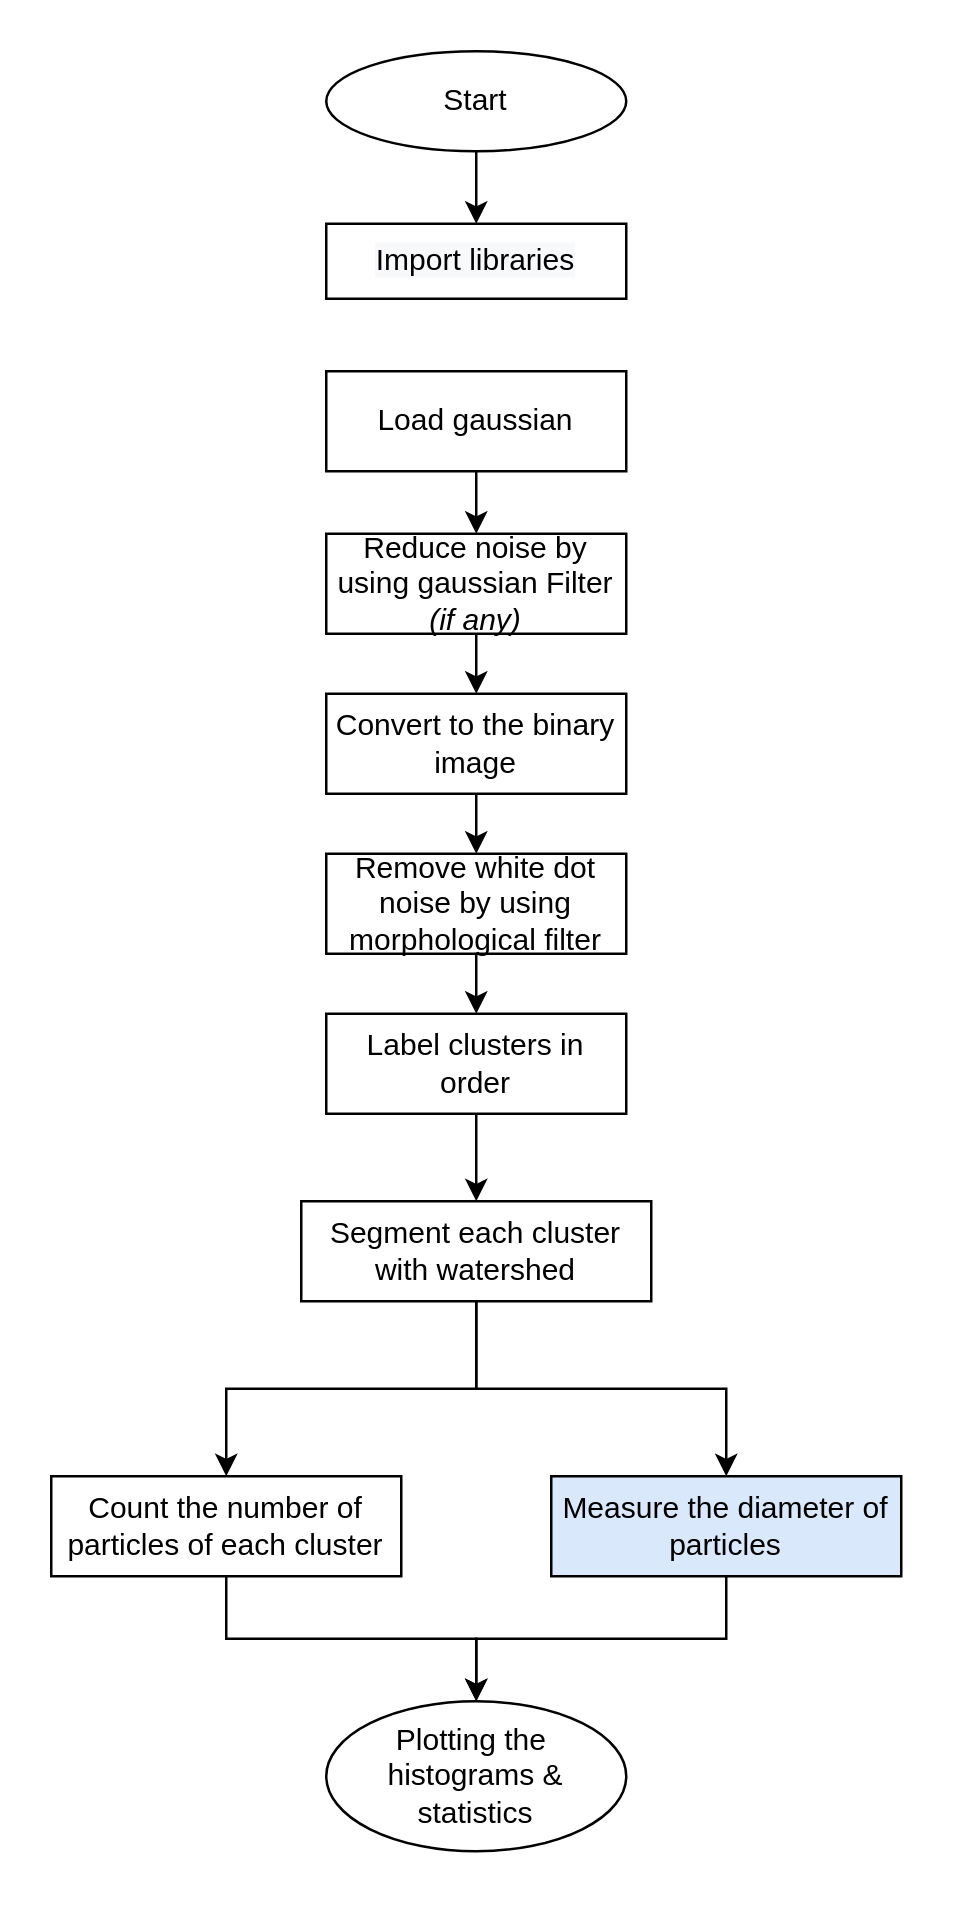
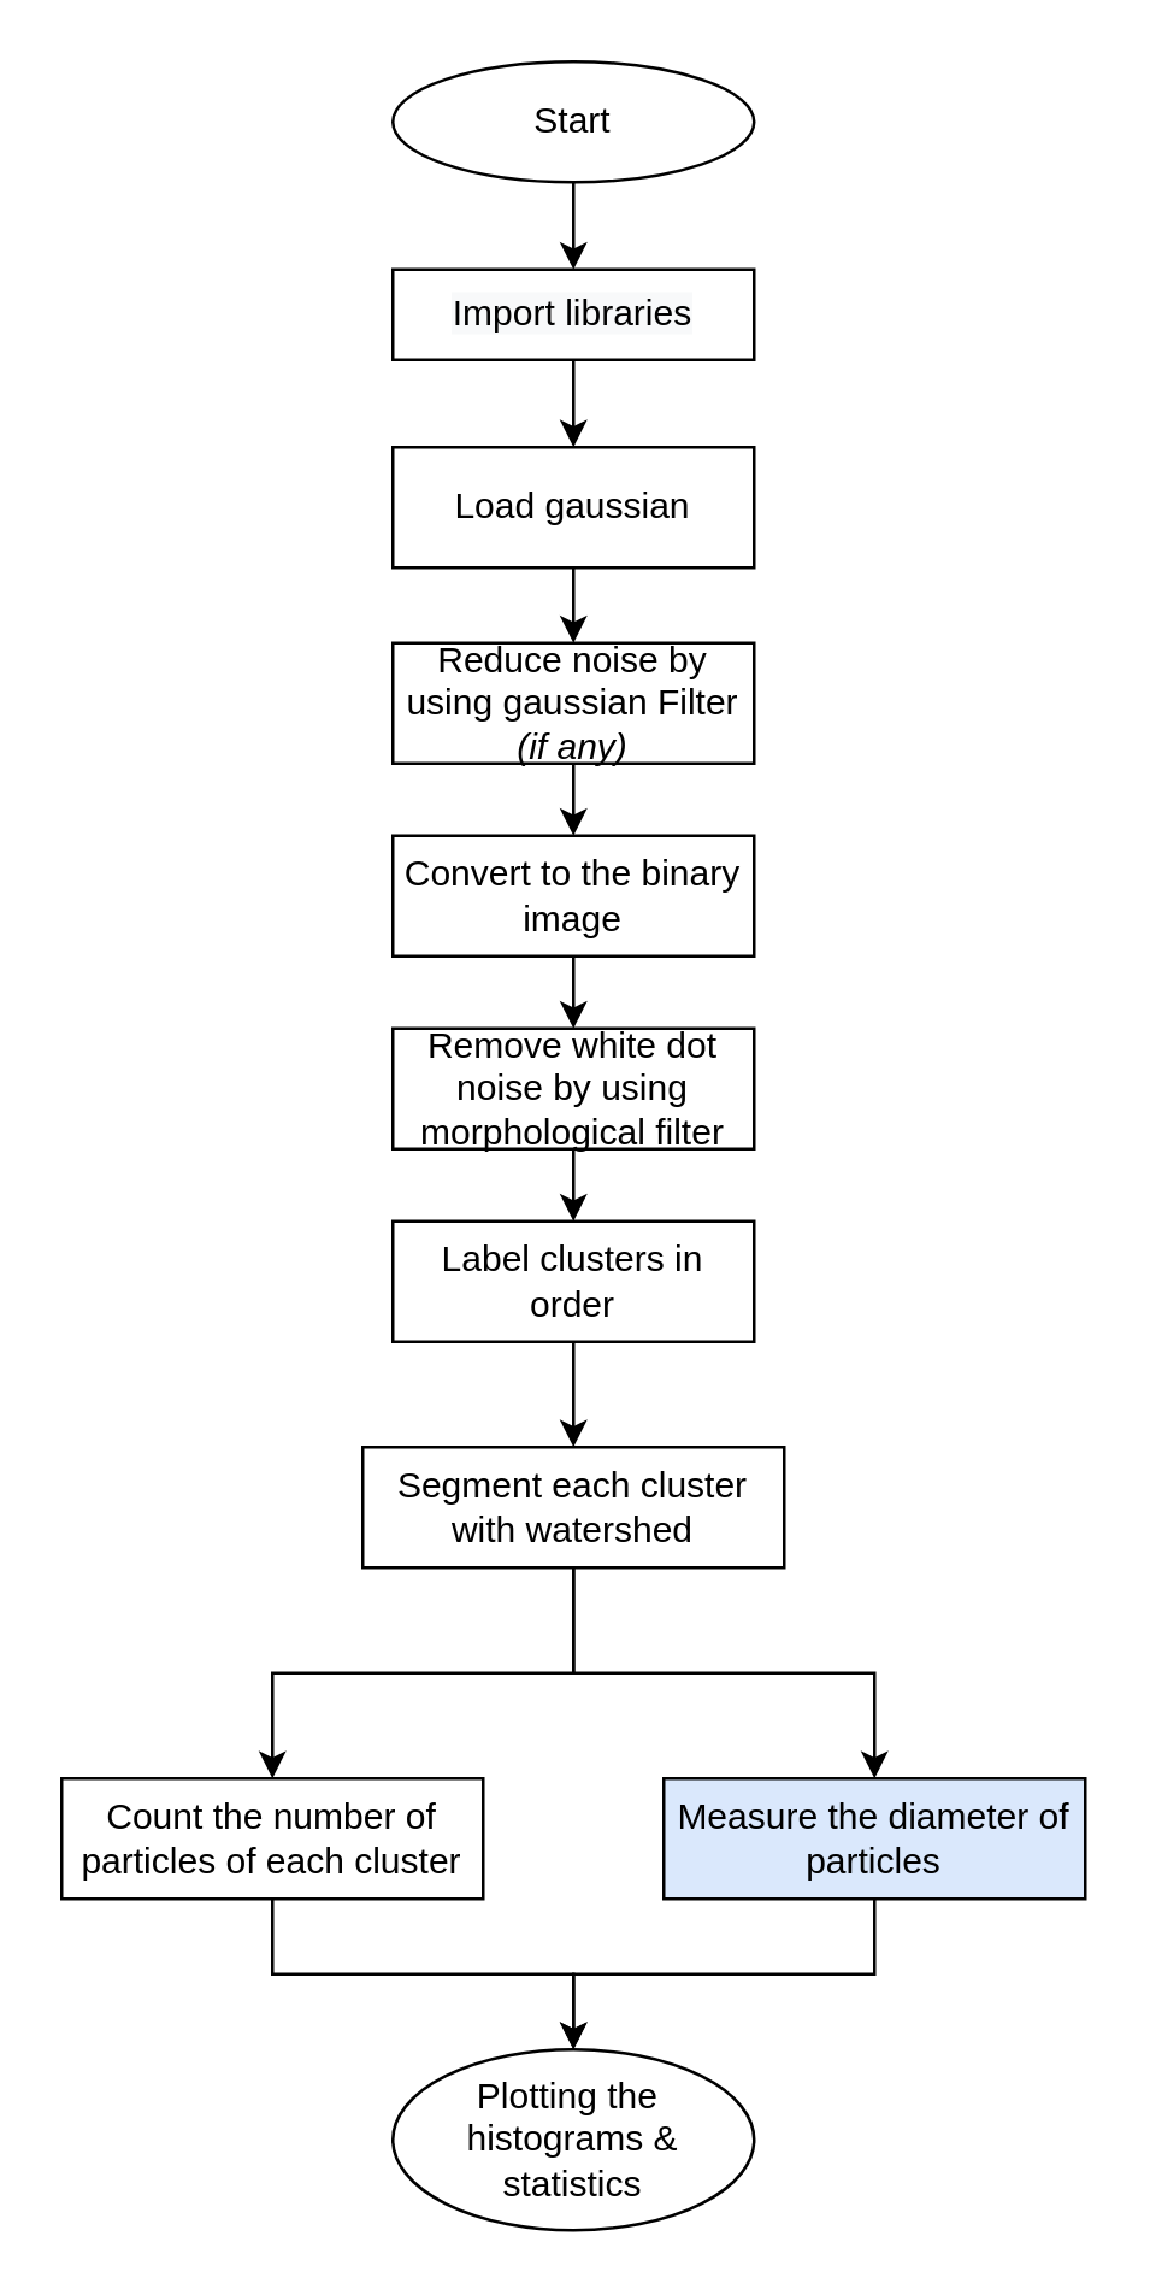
  <mxCell id="0" />
  <mxCell id="1" parent="0" />
  <mxCell id="2" style="edgeStyle=orthogonalEdgeStyle;rounded=0;orthogonalLoop=1;jettySize=auto;html=1;entryX=0.5;entryY=0;entryDx=0;entryDy=0;" edge="1" parent="1" source="3" target="21"><mxGeometry relative="1" as="geometry" /></mxCell>
  <mxCell id="3" value="Start" style="ellipse;whiteSpace=wrap;html=1;" parent="1" vertex="1"><mxGeometry x="130" y="20" width="120" height="40" as="geometry" /></mxCell>
  <mxCell id="4" style="edgeStyle=orthogonalEdgeStyle;rounded=0;orthogonalLoop=1;jettySize=auto;html=1;" edge="1" parent="1" source="5" target="7"><mxGeometry relative="1" as="geometry" /></mxCell>
  <mxCell id="5" value="Load gaussian" style="rounded=0;whiteSpace=wrap;html=1;" parent="1" vertex="1"><mxGeometry x="130" y="148" width="120" height="40" as="geometry" /></mxCell>
  <mxCell id="6" value="" style="edgeStyle=orthogonalEdgeStyle;rounded=0;orthogonalLoop=1;jettySize=auto;html=1;" parent="1" source="7" target="11" edge="1"><mxGeometry relative="1" as="geometry" /></mxCell>
  <mxCell id="7" value="Reduce noise by using gaussian Filter &lt;br&gt;&lt;i&gt;(if any)&lt;/i&gt;" style="rounded=0;whiteSpace=wrap;html=1;" parent="1" vertex="1"><mxGeometry x="130" y="213" width="120" height="40" as="geometry" /></mxCell>
  <mxCell id="8" style="edgeStyle=orthogonalEdgeStyle;rounded=0;orthogonalLoop=1;jettySize=auto;html=1;" edge="1" parent="1" source="9" target="16"><mxGeometry relative="1" as="geometry" /></mxCell>
  <mxCell id="9" value="Remove white dot noise by using morphological filter" style="rounded=0;whiteSpace=wrap;html=1;" parent="1" vertex="1"><mxGeometry x="130" y="341" width="120" height="40" as="geometry" /></mxCell>
  <mxCell id="10" value="" style="edgeStyle=orthogonalEdgeStyle;rounded=0;orthogonalLoop=1;jettySize=auto;html=1;" parent="1" source="11" target="9" edge="1"><mxGeometry relative="1" as="geometry" /></mxCell>
  <mxCell id="11" value="Convert to the binary image" style="rounded=0;whiteSpace=wrap;html=1;" parent="1" vertex="1"><mxGeometry x="130" y="277" width="120" height="40" as="geometry" /></mxCell>
  <mxCell id="12" value="" style="edgeStyle=orthogonalEdgeStyle;rounded=0;orthogonalLoop=1;jettySize=auto;html=1;entryX=0.5;entryY=0;entryDx=0;entryDy=0;" parent="1" source="13" target="14" edge="1"><mxGeometry relative="1" as="geometry"><mxPoint x="300" y="660" as="targetPoint" /></mxGeometry></mxCell>
  <mxCell id="13" value="&lt;div&gt;&lt;div&gt;Measure the diameter of particles&lt;/div&gt;&lt;/div&gt;" style="rounded=0;whiteSpace=wrap;html=1;fillColor=#dae8fc;" parent="1" vertex="1"><mxGeometry x="220" y="590" width="140" height="40" as="geometry" /></mxCell>
  <mxCell id="14" value="Plotting the&amp;nbsp;&lt;br&gt;histograms &amp;amp; statistics" style="ellipse;whiteSpace=wrap;html=1;" parent="1" vertex="1"><mxGeometry x="130" y="680" width="120" height="60" as="geometry" /></mxCell>
  <mxCell id="15" style="edgeStyle=orthogonalEdgeStyle;rounded=0;orthogonalLoop=1;jettySize=auto;html=1;entryX=0.5;entryY=0;entryDx=0;entryDy=0;" edge="1" parent="1" source="16" target="19"><mxGeometry relative="1" as="geometry" /></mxCell>
  <mxCell id="16" value="Label clusters in order" style="rounded=0;whiteSpace=wrap;html=1;" parent="1" vertex="1"><mxGeometry x="130" y="405" width="120" height="40" as="geometry" /></mxCell>
  <mxCell id="17" style="edgeStyle=orthogonalEdgeStyle;rounded=0;orthogonalLoop=1;jettySize=auto;html=1;exitX=0.5;exitY=1;exitDx=0;exitDy=0;entryX=0.5;entryY=0;entryDx=0;entryDy=0;" parent="1" source="19" target="13" edge="1"><mxGeometry relative="1" as="geometry" /></mxCell>
  <mxCell id="18" style="edgeStyle=orthogonalEdgeStyle;rounded=0;orthogonalLoop=1;jettySize=auto;html=1;entryX=0.5;entryY=0;entryDx=0;entryDy=0;" edge="1" parent="1" source="19" target="23"><mxGeometry relative="1" as="geometry" /></mxCell>
  <mxCell id="19" value="Segment each cluster with watershed" style="rounded=0;whiteSpace=wrap;html=1;" parent="1" vertex="1"><mxGeometry x="120" y="480" width="140" height="40" as="geometry" /></mxCell>
+ <mxCell id="20" style="edgeStyle=orthogonalEdgeStyle;rounded=0;orthogonalLoop=1;jettySize=auto;html=1;" edge="1" parent="1" source="21" target="5"><mxGeometry relative="1" as="geometry" /></mxCell>
  <mxCell id="21" value="&#10;&#10;&lt;span style=&quot;color: rgb(0, 0, 0); font-family: helvetica; font-size: 12px; font-style: normal; font-weight: 400; letter-spacing: normal; text-align: center; text-indent: 0px; text-transform: none; word-spacing: 0px; background-color: rgb(248, 249, 250); display: inline; float: none;&quot;&gt;Import libraries&lt;/span&gt;&#10;&#10;" style="rounded=0;whiteSpace=wrap;html=1;" vertex="1" parent="1"><mxGeometry x="130" y="89" width="120" height="30" as="geometry" /></mxCell>
  <mxCell id="22" style="edgeStyle=orthogonalEdgeStyle;rounded=0;orthogonalLoop=1;jettySize=auto;html=1;entryX=0.5;entryY=0;entryDx=0;entryDy=0;" edge="1" parent="1" source="23" target="14"><mxGeometry relative="1" as="geometry"><mxPoint x="90" y="660" as="targetPoint" /></mxGeometry></mxCell>
  <mxCell id="23" value="&lt;div&gt;&lt;div&gt;Count the number of particles of each cluster&lt;/div&gt;&lt;/div&gt;" style="rounded=0;whiteSpace=wrap;html=1;" vertex="1" parent="1"><mxGeometry x="20" y="590" width="140" height="40" as="geometry" /></mxCell>
